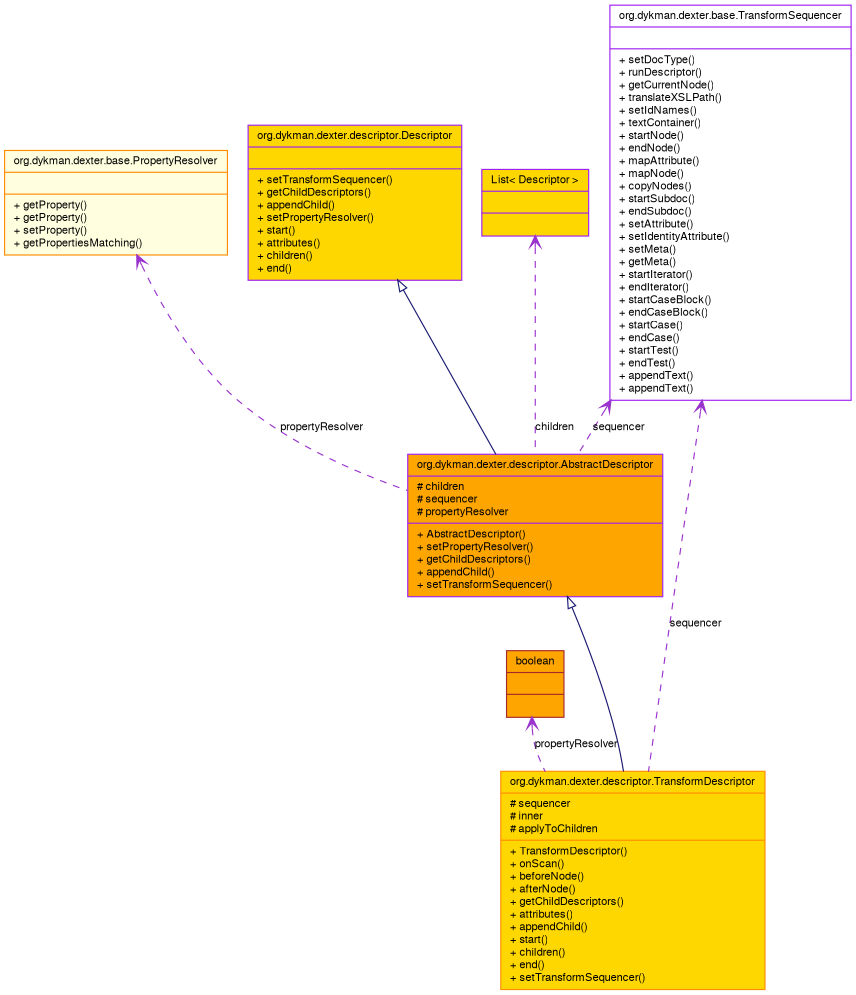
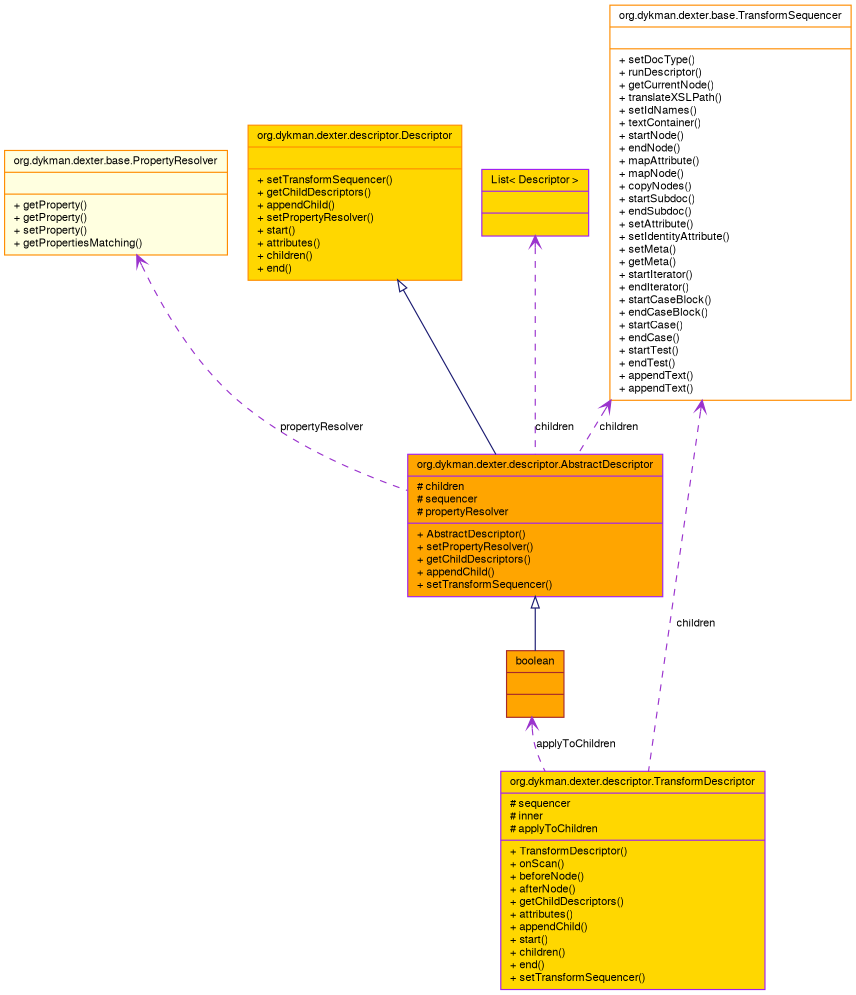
  digraph {
    node [color=purple fillcolor=gold fontname=FreeSans fontsize=10 shape=record style=filled]
    edge [arrowtail=open color=darkorchid3 dir=back fontname=FreeSans fontsize=10 labelfontname=FreeSans labelfontsize=10 style=dashed]
-   n1 [color=darkorange fontcolor=black height=0.2 label="{org.dykman.dexter.descriptor.TransformDescriptor\n|# sequencer\l# inner\l# applyToChildren\l|+ TransformDescriptor()\l+ onScan()\l+ beforeNode()\l+ afterNode()\l+ getChildDescriptors()\l+ attributes()\l+ appendChild()\l+ start()\l+ children()\l+ end()\l+ setTransformSequencer()\l}" width=0.4]
+   n1 [fontcolor=black height=0.2 label="{org.dykman.dexter.descriptor.TransformDescriptor\n|# sequencer\l# inner\l# applyToChildren\l|+ TransformDescriptor()\l+ onScan()\l+ beforeNode()\l+ afterNode()\l+ getChildDescriptors()\l+ attributes()\l+ appendChild()\l+ start()\l+ children()\l+ end()\l+ setTransformSequencer()\l}" width=0.4]
    n2 [fillcolor=orange height=0.2 label="{org.dykman.dexter.descriptor.AbstractDescriptor\n|# children\l# sequencer\l# propertyResolver\l|+ AbstractDescriptor()\l+ setPropertyResolver()\l+ getChildDescriptors()\l+ appendChild()\l+ setTransformSequencer()\l}" width=0.4]
-   n3 [height=0.2 label="{org.dykman.dexter.descriptor.Descriptor\n||+ setTransformSequencer()\l+ getChildDescriptors()\l+ appendChild()\l+ setPropertyResolver()\l+ start()\l+ attributes()\l+ children()\l+ end()\l}" width=0.4]
+   n3 [color=darkorange height=0.2 label="{org.dykman.dexter.descriptor.Descriptor\n||+ setTransformSequencer()\l+ getChildDescriptors()\l+ appendChild()\l+ setPropertyResolver()\l+ start()\l+ attributes()\l+ children()\l+ end()\l}" width=0.4]
    n4 [color=darkorange fillcolor=lightyellow height=0.2 label="{org.dykman.dexter.base.PropertyResolver\n||+ getProperty()\l+ getProperty()\l+ setProperty()\l+ getPropertiesMatching()\l}" width=0.4]
-   n5 [fillcolor=white height=0.2 label="{org.dykman.dexter.base.TransformSequencer\n||+ setDocType()\l+ runDescriptor()\l+ getCurrentNode()\l+ translateXSLPath()\l+ setIdNames()\l+ textContainer()\l+ startNode()\l+ endNode()\l+ mapAttribute()\l+ mapNode()\l+ copyNodes()\l+ startSubdoc()\l+ endSubdoc()\l+ setAttribute()\l+ setIdentityAttribute()\l+ setMeta()\l+ getMeta()\l+ startIterator()\l+ endIterator()\l+ startCaseBlock()\l+ endCaseBlock()\l+ startCase()\l+ endCase()\l+ startTest()\l+ endTest()\l+ appendText()\l+ appendText()\l}" width=0.4]
+   n5 [color=darkorange fillcolor=white height=0.2 label="{org.dykman.dexter.base.TransformSequencer\n||+ setDocType()\l+ runDescriptor()\l+ getCurrentNode()\l+ translateXSLPath()\l+ setIdNames()\l+ textContainer()\l+ startNode()\l+ endNode()\l+ mapAttribute()\l+ mapNode()\l+ copyNodes()\l+ startSubdoc()\l+ endSubdoc()\l+ setAttribute()\l+ setIdentityAttribute()\l+ setMeta()\l+ getMeta()\l+ startIterator()\l+ endIterator()\l+ startCaseBlock()\l+ endCaseBlock()\l+ startCase()\l+ endCase()\l+ startTest()\l+ endTest()\l+ appendText()\l+ appendText()\l}" width=0.4]
    n6 [height=0.2 label="{List\< Descriptor \>\n||}" width=0.4]
    n7 [color=brown fillcolor=orange height=0.2 label="{boolean\n||}" width=0.4]
-   n2 -> n1 [arrowtail=empty color=midnightblue style=solid]
+   n2 -> n7 [arrowtail=empty color=midnightblue style=solid]
    n3 -> n2 [arrowtail=empty color=midnightblue style=solid]
    n4 -> n2 [label=propertyResolver]
-   n5 -> n1 [label=sequencer]
-   n5 -> n2 [label=sequencer]
+   n5 -> n1 [label=children]
+   n5 -> n2 [label=children]
    n6 -> n2 [label=children]
-   n7 -> n1 [label=propertyResolver]
+   n7 -> n1 [label=applyToChildren]
  }
